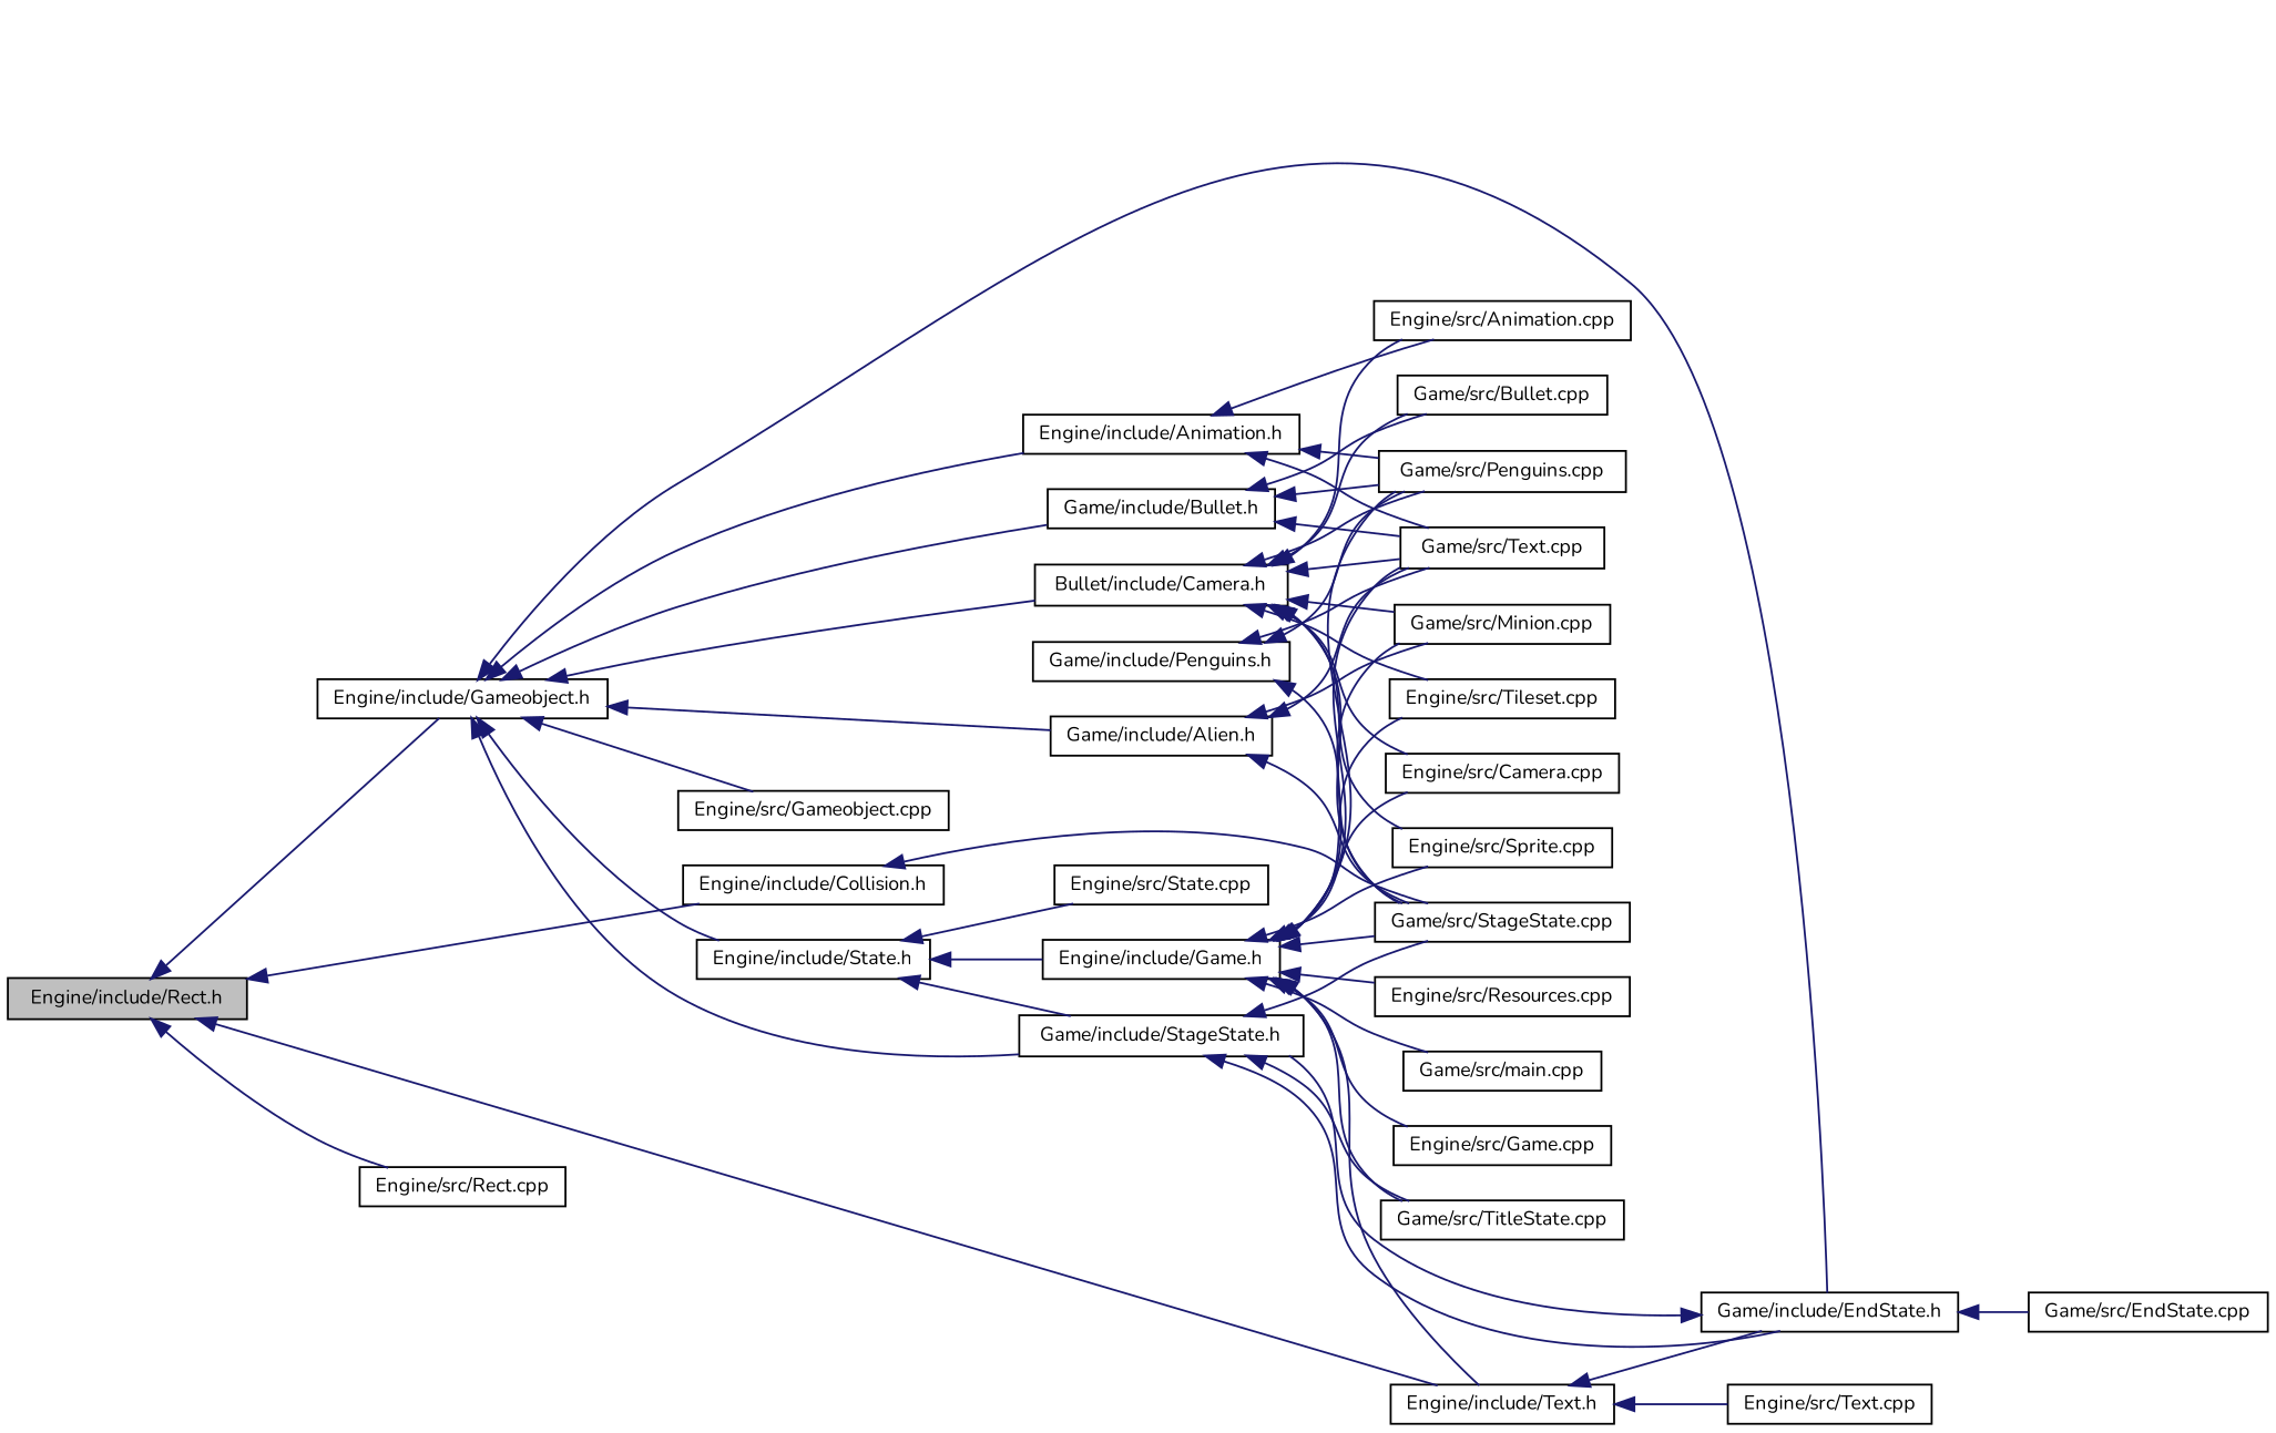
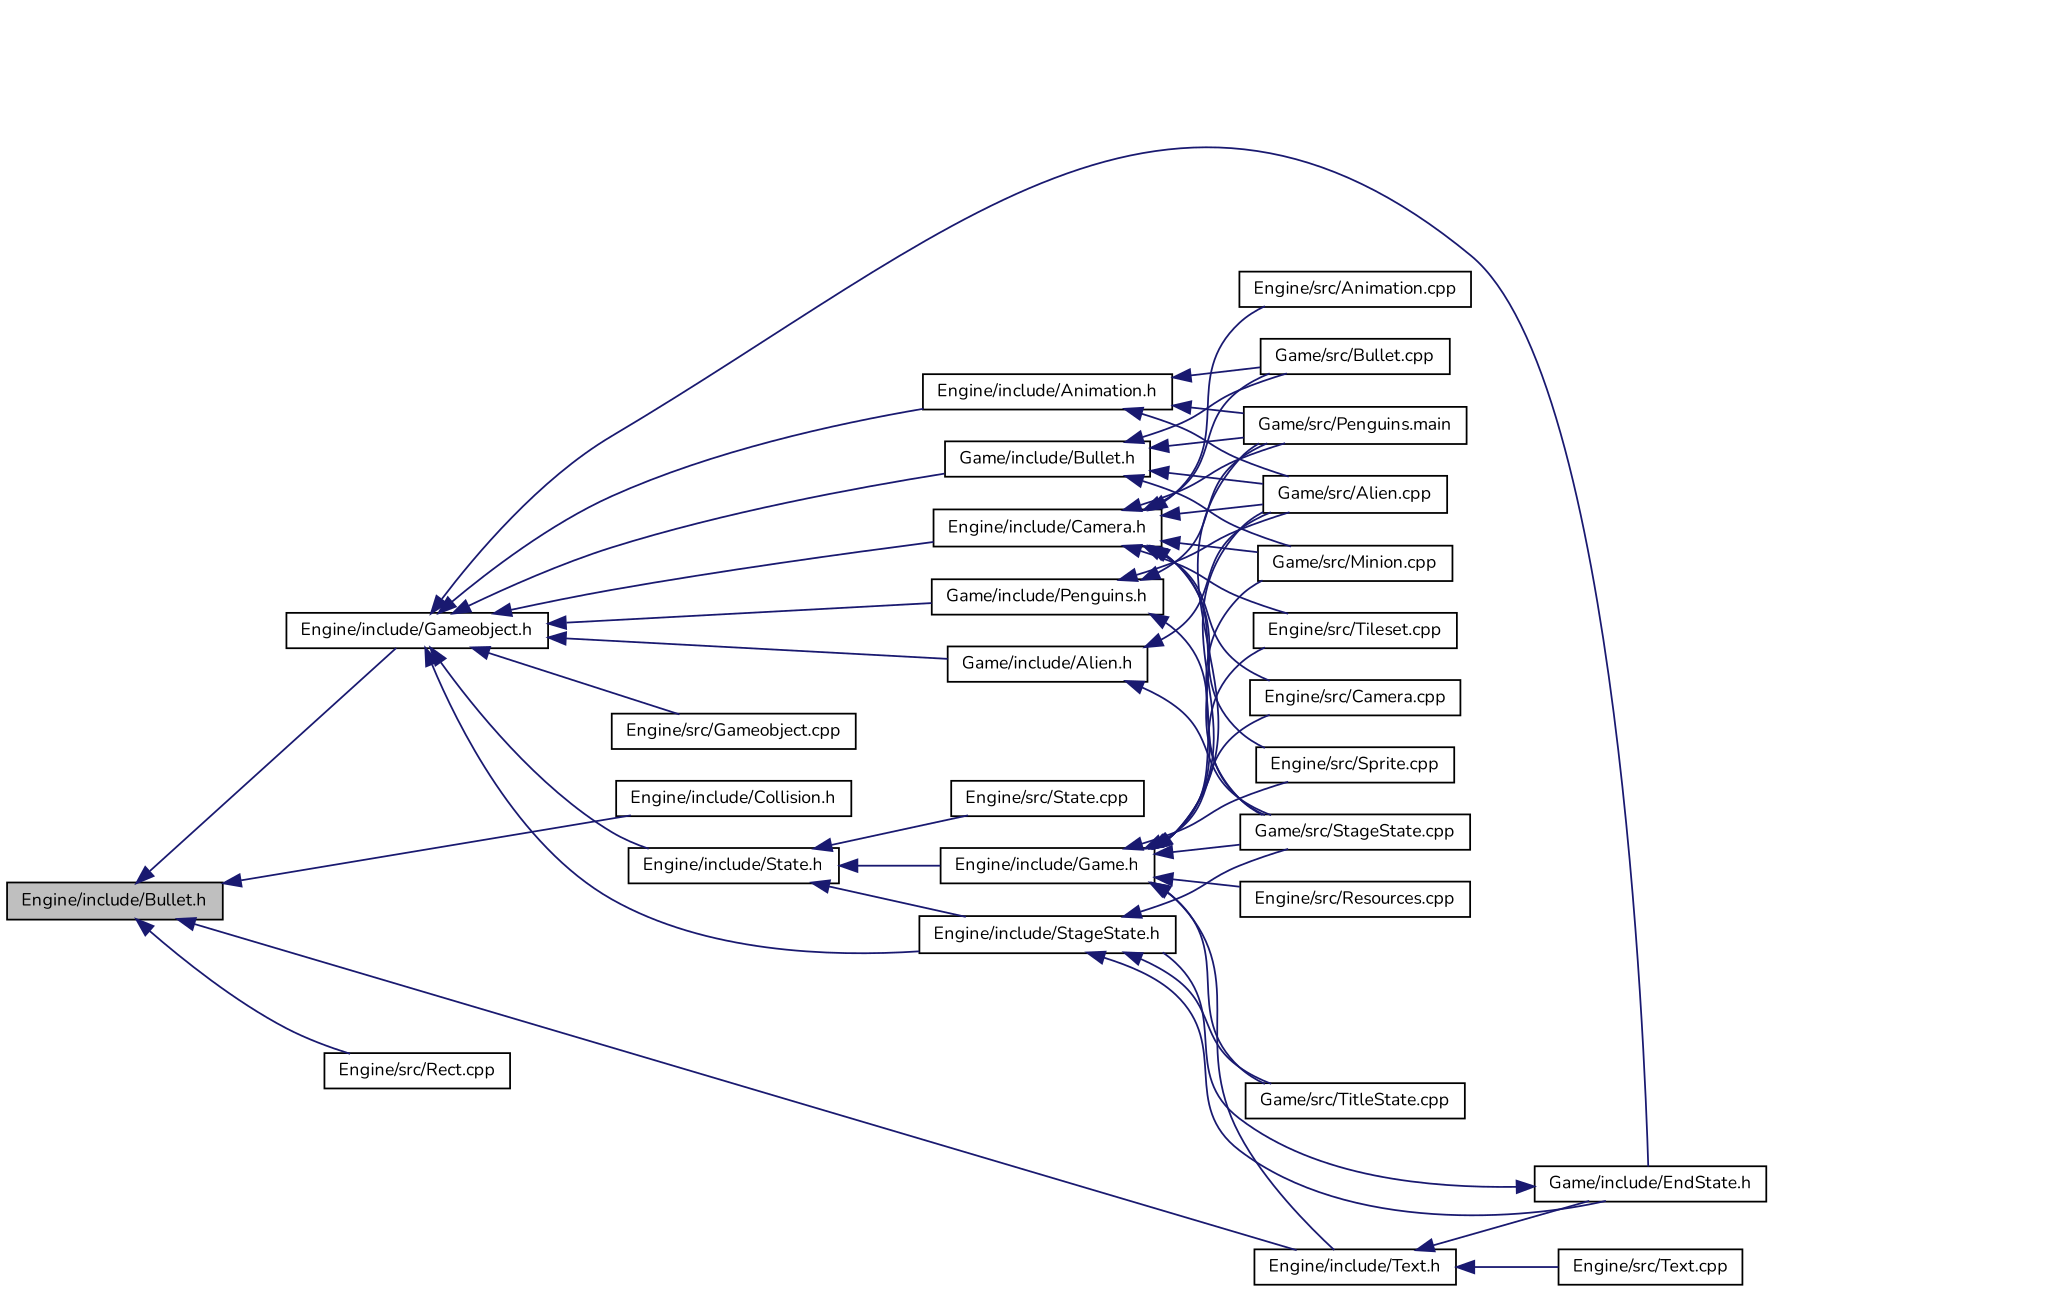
  digraph {
    fontname=Nunito
    rankdir=LR
    node [color=black fillcolor=white fontname=Nunito fontsize=10 shape=record style=filled]
    edge [color=midnightblue dir=back fontname=Nunito fontsize=10 labelfontname=Helvetica labelfontsize=10 style=solid]
-   n1 [fillcolor=grey75 fontcolor=black height=0.2 label="Engine/include/Rect.h" width=0.4]
+   n1 [fillcolor=grey75 fontcolor=black height=0.2 label="Engine/include/Bullet.h" width=0.4]
    n2 [height=0.2 label="Engine/include/Gameobject.h" width=0.4]
    n3 [height=0.2 label="Engine/include/Text.h" width=0.4]
    n4 [height=0.2 label="Engine/include/Collision.h" width=0.4]
    n5 [height=0.2 label="Engine/src/Rect.cpp" width=0.4]
    n6 [height=0.2 label="Engine/include/Animation.h" width=0.4]
-   n7 [height=0.2 label="Bullet/include/Camera.h" width=0.4]
+   n7 [height=0.2 label="Engine/include/Camera.h" width=0.4]
    n8 [height=0.2 label="Engine/include/State.h" width=0.4]
    n9 [height=0.2 label="Game/include/EndState.h" width=0.4]
-   n10 [height=0.2 label="Game/include/StageState.h" width=0.4]
+   n10 [height=0.2 label="Engine/include/StageState.h" width=0.4]
    n11 [height=0.2 label="Engine/src/Gameobject.cpp" width=0.4]
    n12 [height=0.2 label="Game/include/Alien.h" width=0.4]
    n13 [height=0.2 label="Game/include/Bullet.h" width=0.4]
    n14 [height=0.2 label="Game/include/Penguins.h" width=0.4]
    n15 [height=0.2 label="Engine/src/Text.cpp" width=0.4]
    n16 [height=0.2 label="Game/src/StageState.cpp" width=0.4]
    n17 [height=0.2 label="Engine/src/Animation.cpp" width=0.4]
-   n18 [height=0.2 label="Game/src/Text.cpp" width=0.4]
-   n19 [height=0.2 label="Game/src/Penguins.cpp" width=0.4]
+   n18 [height=0.2 label="Game/src/Alien.cpp" width=0.4]
+   n19 [height=0.2 label="Game/src/Penguins.main" width=0.4]
    n20 [height=0.2 label="Engine/src/Camera.cpp" width=0.4]
    n21 [height=0.2 label="Engine/src/Sprite.cpp" width=0.4]
    n22 [height=0.2 label="Engine/src/Tileset.cpp" width=0.4]
    n23 [height=0.2 label="Game/src/Bullet.cpp" width=0.4]
    n24 [height=0.2 label="Game/src/Minion.cpp" width=0.4]
    n25 [height=0.2 label="Engine/include/Game.h" width=0.4]
    n26 [height=0.2 label="Engine/src/State.cpp" width=0.4]
-   n27 [height=0.2 label="Game/src/EndState.cpp" width=0.4]
    n28 [height=0.2 label="Game/src/TitleState.cpp" width=0.4]
-   n29 [height=0.2 label="Engine/src/Game.cpp" width=0.4]
    n30 [height=0.2 label="Engine/src/Resources.cpp" width=0.4]
-   n31 [height=0.2 label="Game/src/main.cpp" width=0.4]
    n1 -> n2
    n1 -> n3
    n1 -> n4
    n1 -> n5
    n2 -> n6
    n2 -> n7
    n2 -> n8
    n2 -> n9
    n2 -> n10
    n2 -> n11
    n2 -> n12
    n2 -> n13
+   n2 -> n14
    n3 -> n9
    n3 -> n15
-   n4 -> n16
-   n6 -> n17
+   n6 -> n23
    n6 -> n18
    n6 -> n19
    n7 -> n16
    n7 -> n17
    n7 -> n18
    n7 -> n19
    n7 -> n20
    n7 -> n21
    n7 -> n22
    n7 -> n23
    n7 -> n24
    n8 -> n10
    n8 -> n25
    n8 -> n26
    n9 -> n10
-   n9 -> n27
    n10 -> n9
    n10 -> n16
    n10 -> n28
    n12 -> n16
    n12 -> n18
    n13 -> n18
    n13 -> n19
    n13 -> n23
-   n12 -> n24
+   n13 -> n24
    n14 -> n16
    n14 -> n18
    n14 -> n19
    n25 -> n3
    n25 -> n16
    n25 -> n18
    n25 -> n19
    n25 -> n20
    n25 -> n21
    n25 -> n22
    n25 -> n24
    n25 -> n28
-   n25 -> n29
    n25 -> n30
-   n25 -> n31
  }
